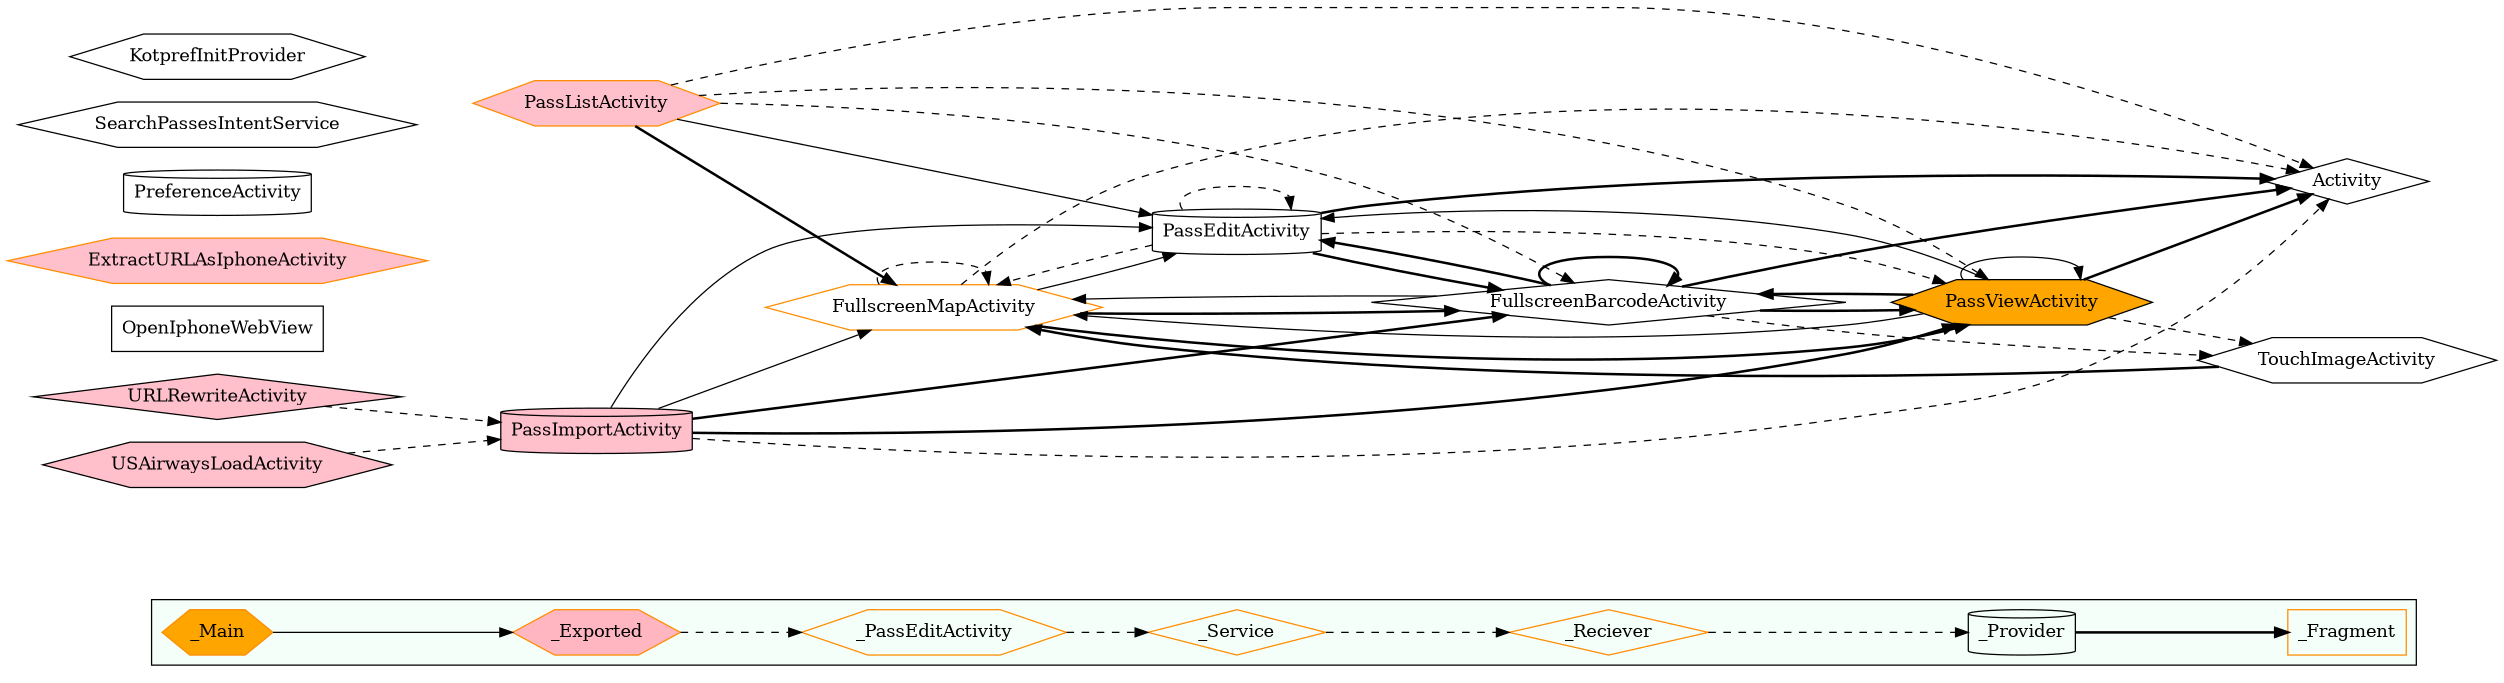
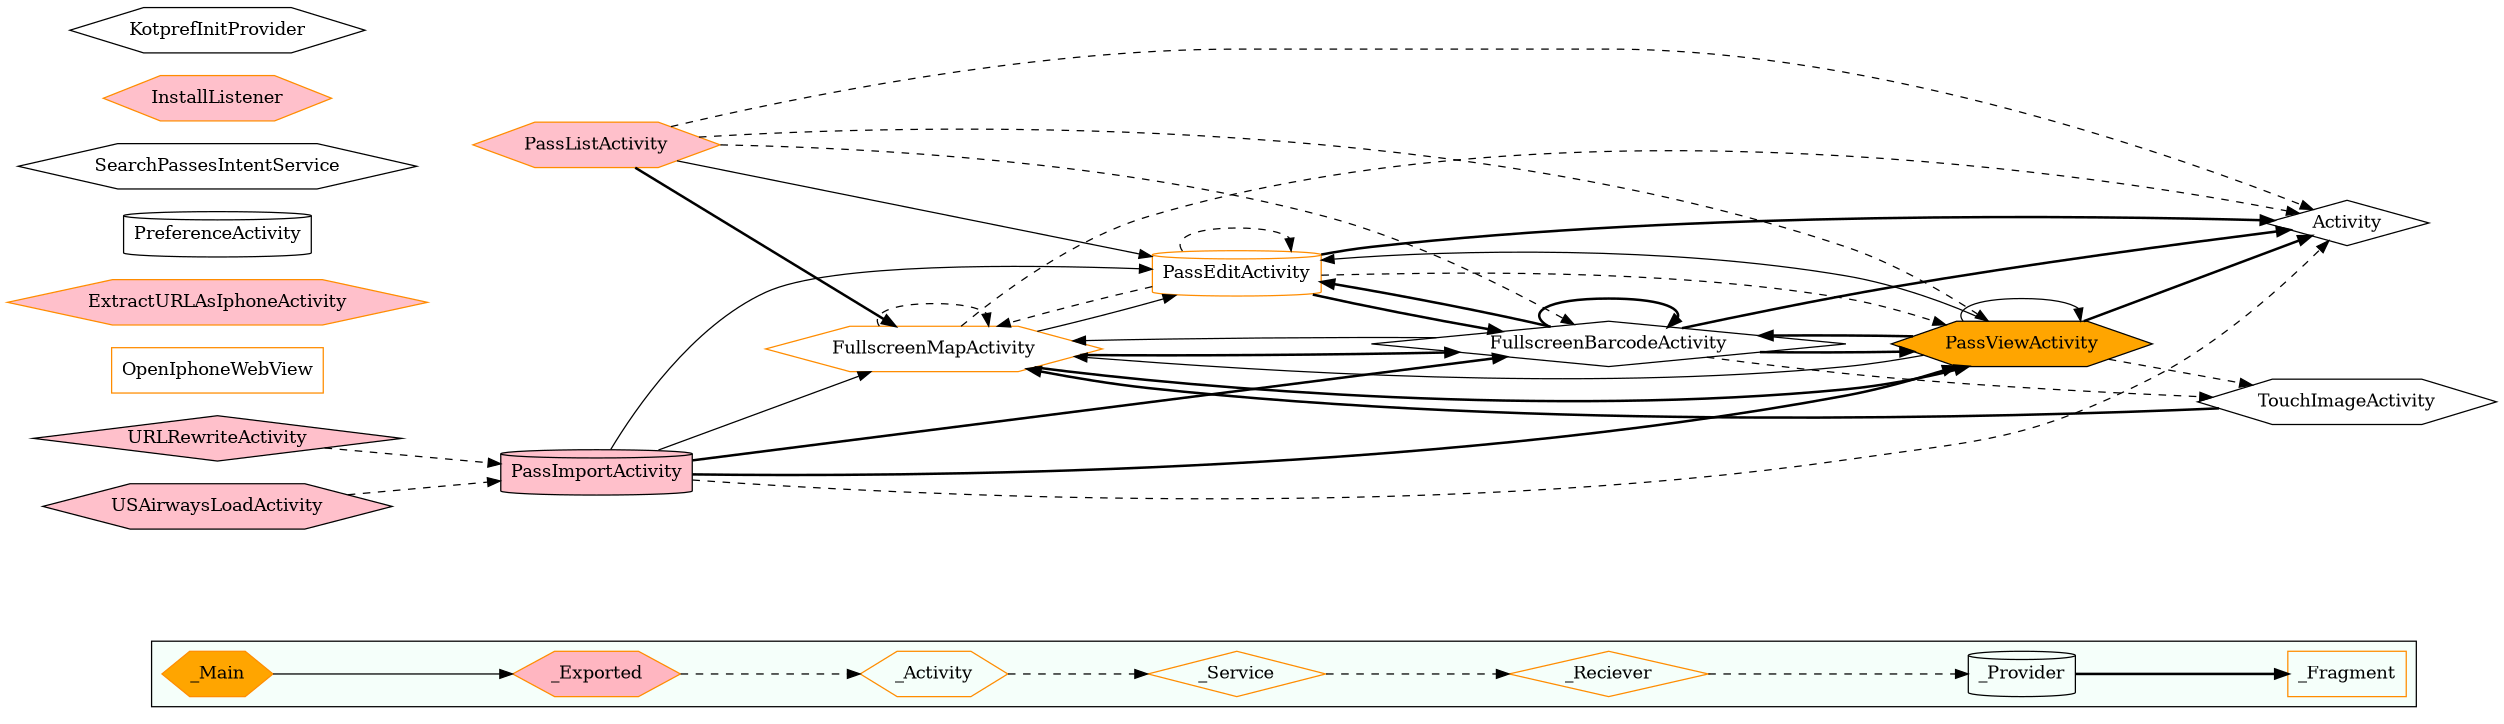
  digraph {
    rankdir=LR
    node [color=black shape=hexagon]
    edge [style=dashed]
-   _Activity [color=darkorange label=_PassEditActivity]
+   _Activity [color=darkorange]
    _Service [color=darkorange shape=diamond]
    _Reciever [color=darkorange shape=diamond]
    _Provider [shape=cylinder]
    _Fragment [color=darkorange shape=box]
    _Main [color=darkorange fillcolor=orange style=filled]
    _Exported [color=darkorange fillcolor=lightpink style=filled]
    FullscreenMapActivity [color=darkorange]
-   PassEditActivity [shape=cylinder]
+   PassEditActivity [color=darkorange shape=cylinder]
    n10 [label=Activity shape=diamond]
    PassViewActivity [fillcolor=orange style=filled]
    FullscreenBarcodeActivity [shape=diamond]
    TouchImageActivity
-   OpenIphoneWebView [shape=box]
+   OpenIphoneWebView [color=darkorange shape=box]
    URLRewriteActivity [fillcolor=pink shape=diamond style=filled]
    PassImportActivity [fillcolor=pink shape=cylinder style=filled]
    ExtractURLAsIphoneActivity [color=darkorange fillcolor=pink style=filled]
    USAirwaysLoadActivity [fillcolor=pink style=filled]
    PreferenceActivity [shape=cylinder]
    PassListActivity [color=darkorange fillcolor=pink style=filled]
    SearchPassesIntentService
+   InstallListener [color=darkorange fillcolor=pink style=filled]
    KotprefInitProvider
    subgraph cluster_1 {
      bgcolor=mintcream
      _Activity
      _Service
      _Reciever
      _Provider
      _Fragment
      _Main
      _Exported
    }
    _Activity -> _Service
    _Service -> _Reciever
    _Reciever -> _Provider
    _Provider -> _Fragment [style=bold]
    _Main -> _Exported [style=solid]
    _Exported -> _Activity
    FullscreenMapActivity -> FullscreenMapActivity
    FullscreenMapActivity -> PassEditActivity [style=solid]
    FullscreenMapActivity -> n10
    FullscreenMapActivity -> PassViewActivity [style=bold]
    FullscreenMapActivity -> FullscreenBarcodeActivity [style=bold]
    PassEditActivity -> FullscreenMapActivity
    PassEditActivity -> PassEditActivity
    PassEditActivity -> n10 [style=bold]
    PassEditActivity -> PassViewActivity
    PassEditActivity -> FullscreenBarcodeActivity [style=bold]
    PassViewActivity -> FullscreenMapActivity [style=solid]
    PassViewActivity -> PassEditActivity [style=solid]
    PassViewActivity -> n10 [style=bold]
    PassViewActivity -> PassViewActivity [style=solid]
    PassViewActivity -> FullscreenBarcodeActivity [style=bold]
    PassViewActivity -> TouchImageActivity
    FullscreenBarcodeActivity -> FullscreenMapActivity [style=solid]
    FullscreenBarcodeActivity -> PassEditActivity [style=bold]
    FullscreenBarcodeActivity -> n10 [style=bold]
    FullscreenBarcodeActivity -> PassViewActivity [style=bold]
    FullscreenBarcodeActivity -> FullscreenBarcodeActivity [style=bold]
    FullscreenBarcodeActivity -> TouchImageActivity
    TouchImageActivity -> FullscreenMapActivity [style=bold]
    URLRewriteActivity -> PassImportActivity
    PassImportActivity -> FullscreenMapActivity [style=solid]
    PassImportActivity -> PassEditActivity [style=solid]
    PassImportActivity -> n10
    PassImportActivity -> PassViewActivity [style=bold]
    PassImportActivity -> FullscreenBarcodeActivity [style=bold]
    USAirwaysLoadActivity -> PassImportActivity
    PassListActivity -> FullscreenMapActivity [style=bold]
    PassListActivity -> PassEditActivity [style=solid]
    PassListActivity -> n10
    PassListActivity -> PassViewActivity
    PassListActivity -> FullscreenBarcodeActivity
  }
